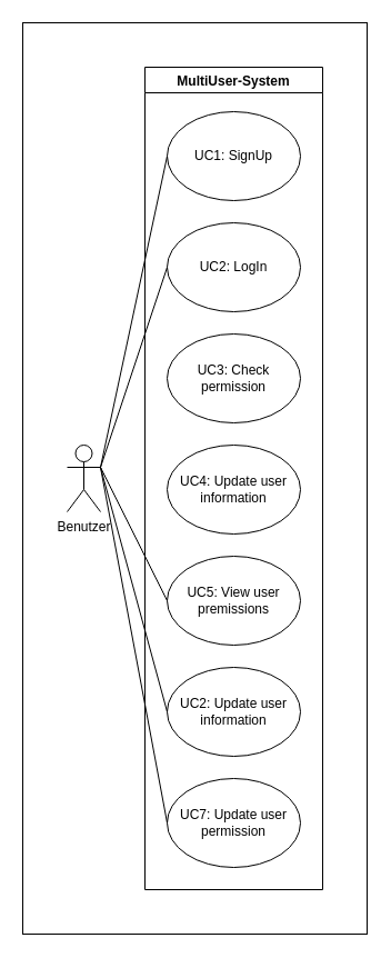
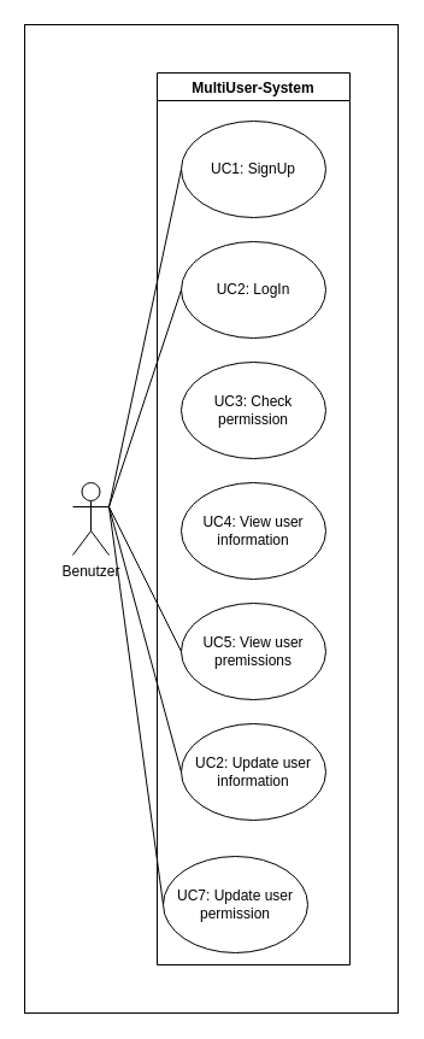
  <mxCell id="0" />
  <mxCell id="1" parent="0" />
  <mxCell id="2" value="" style="whiteSpace=wrap;html=1;fillColor=none;" vertex="1" parent="1"><mxGeometry width="310" height="820" as="geometry" x="20" y="20" /></mxCell>
  <mxCell id="3" value="Benutzer" style="shape=umlActor;verticalLabelPosition=bottom;verticalAlign=top;html=1;outlineConnect=0;fillColor=none;" vertex="1" parent="1"><mxGeometry x="60" y="400" width="30" height="60" as="geometry" /></mxCell>
  <mxCell id="4" value="MultiUser-System" style="swimlane;fillColor=none;" vertex="1" parent="1"><mxGeometry x="130" y="60" width="160" height="740" as="geometry" /></mxCell>
  <mxCell id="5" value="UC1: SignUp" style="ellipse;whiteSpace=wrap;html=1;fillColor=none;" vertex="1" parent="4"><mxGeometry x="20" y="40" width="120" height="80" as="geometry" /></mxCell>
  <mxCell id="6" value="UC2: LogIn" style="ellipse;whiteSpace=wrap;html=1;fillColor=none;" vertex="1" parent="4"><mxGeometry x="20" y="140" width="120" height="80" as="geometry" /></mxCell>
  <mxCell id="7" value="UC3: Check permission" style="ellipse;whiteSpace=wrap;html=1;fillColor=none;" vertex="1" parent="4"><mxGeometry x="20" y="240" width="120" height="80" as="geometry" /></mxCell>
- <mxCell id="8" value="UC4: Update user information" style="ellipse;whiteSpace=wrap;html=1;fillColor=none;" vertex="1" parent="4"><mxGeometry x="20" y="340" width="120" height="80" as="geometry" /></mxCell>
+ <mxCell id="8" value="UC4: View user information" style="ellipse;whiteSpace=wrap;html=1;fillColor=none;" vertex="1" parent="4"><mxGeometry x="20" y="340" width="120" height="80" as="geometry" /></mxCell>
  <mxCell id="9" value="UC5: View user premissions" style="ellipse;whiteSpace=wrap;html=1;fillColor=none;" vertex="1" parent="4"><mxGeometry x="20" y="440" width="120" height="80" as="geometry" /></mxCell>
  <mxCell id="10" value="UC2: Update user information" style="ellipse;whiteSpace=wrap;html=1;fillColor=none;" vertex="1" parent="4"><mxGeometry x="20" y="540" width="120" height="80" as="geometry" /></mxCell>
- <mxCell id="11" value="UC7: Update user permission" style="ellipse;whiteSpace=wrap;html=1;fillColor=none;" vertex="1" parent="4"><mxGeometry x="20" y="640" width="120" height="80" as="geometry" /></mxCell>
+ <mxCell id="11" value="UC7: Update user permission" style="ellipse;whiteSpace=wrap;html=1;fillColor=none;" vertex="1" parent="4"><mxGeometry x="5" y="650" width="120" height="80" as="geometry" /></mxCell>
  <mxCell id="12" value="" style="endArrow=none;html=1;rounded=0;entryX=0;entryY=0.5;entryDx=0;entryDy=0;" edge="1" parent="1" target="11"><mxGeometry width="50" height="50" relative="1" as="geometry"><mxPoint x="90" y="420" as="sourcePoint" /><mxPoint x="100" y="570" as="targetPoint" /></mxGeometry></mxCell>
  <mxCell id="13" value="" style="endArrow=none;html=1;rounded=0;entryX=0;entryY=0.5;entryDx=0;entryDy=0;" edge="1" parent="1" target="10"><mxGeometry width="50" height="50" relative="1" as="geometry"><mxPoint x="90" y="420" as="sourcePoint" /><mxPoint x="90" y="540" as="targetPoint" /></mxGeometry></mxCell>
  <mxCell id="14" value="" style="endArrow=none;html=1;rounded=0;entryX=0;entryY=0.5;entryDx=0;entryDy=0;" edge="1" parent="1" target="9"><mxGeometry width="50" height="50" relative="1" as="geometry"><mxPoint x="90" y="420" as="sourcePoint" /><mxPoint x="90" y="500" as="targetPoint" /></mxGeometry></mxCell>
  <mxCell id="15" value="" style="endArrow=none;html=1;rounded=0;entryX=0;entryY=0.5;entryDx=0;entryDy=0;" edge="1" parent="1" target="6"><mxGeometry width="50" height="50" relative="1" as="geometry"><mxPoint x="90" y="420" as="sourcePoint" /><mxPoint x="90" y="160" as="targetPoint" /></mxGeometry></mxCell>
  <mxCell id="16" value="" style="endArrow=none;html=1;rounded=0;entryX=0;entryY=0.5;entryDx=0;entryDy=0;" edge="1" parent="1" target="5"><mxGeometry width="50" height="50" relative="1" as="geometry"><mxPoint x="90" y="420" as="sourcePoint" /><mxPoint x="90" y="110" as="targetPoint" /></mxGeometry></mxCell>
